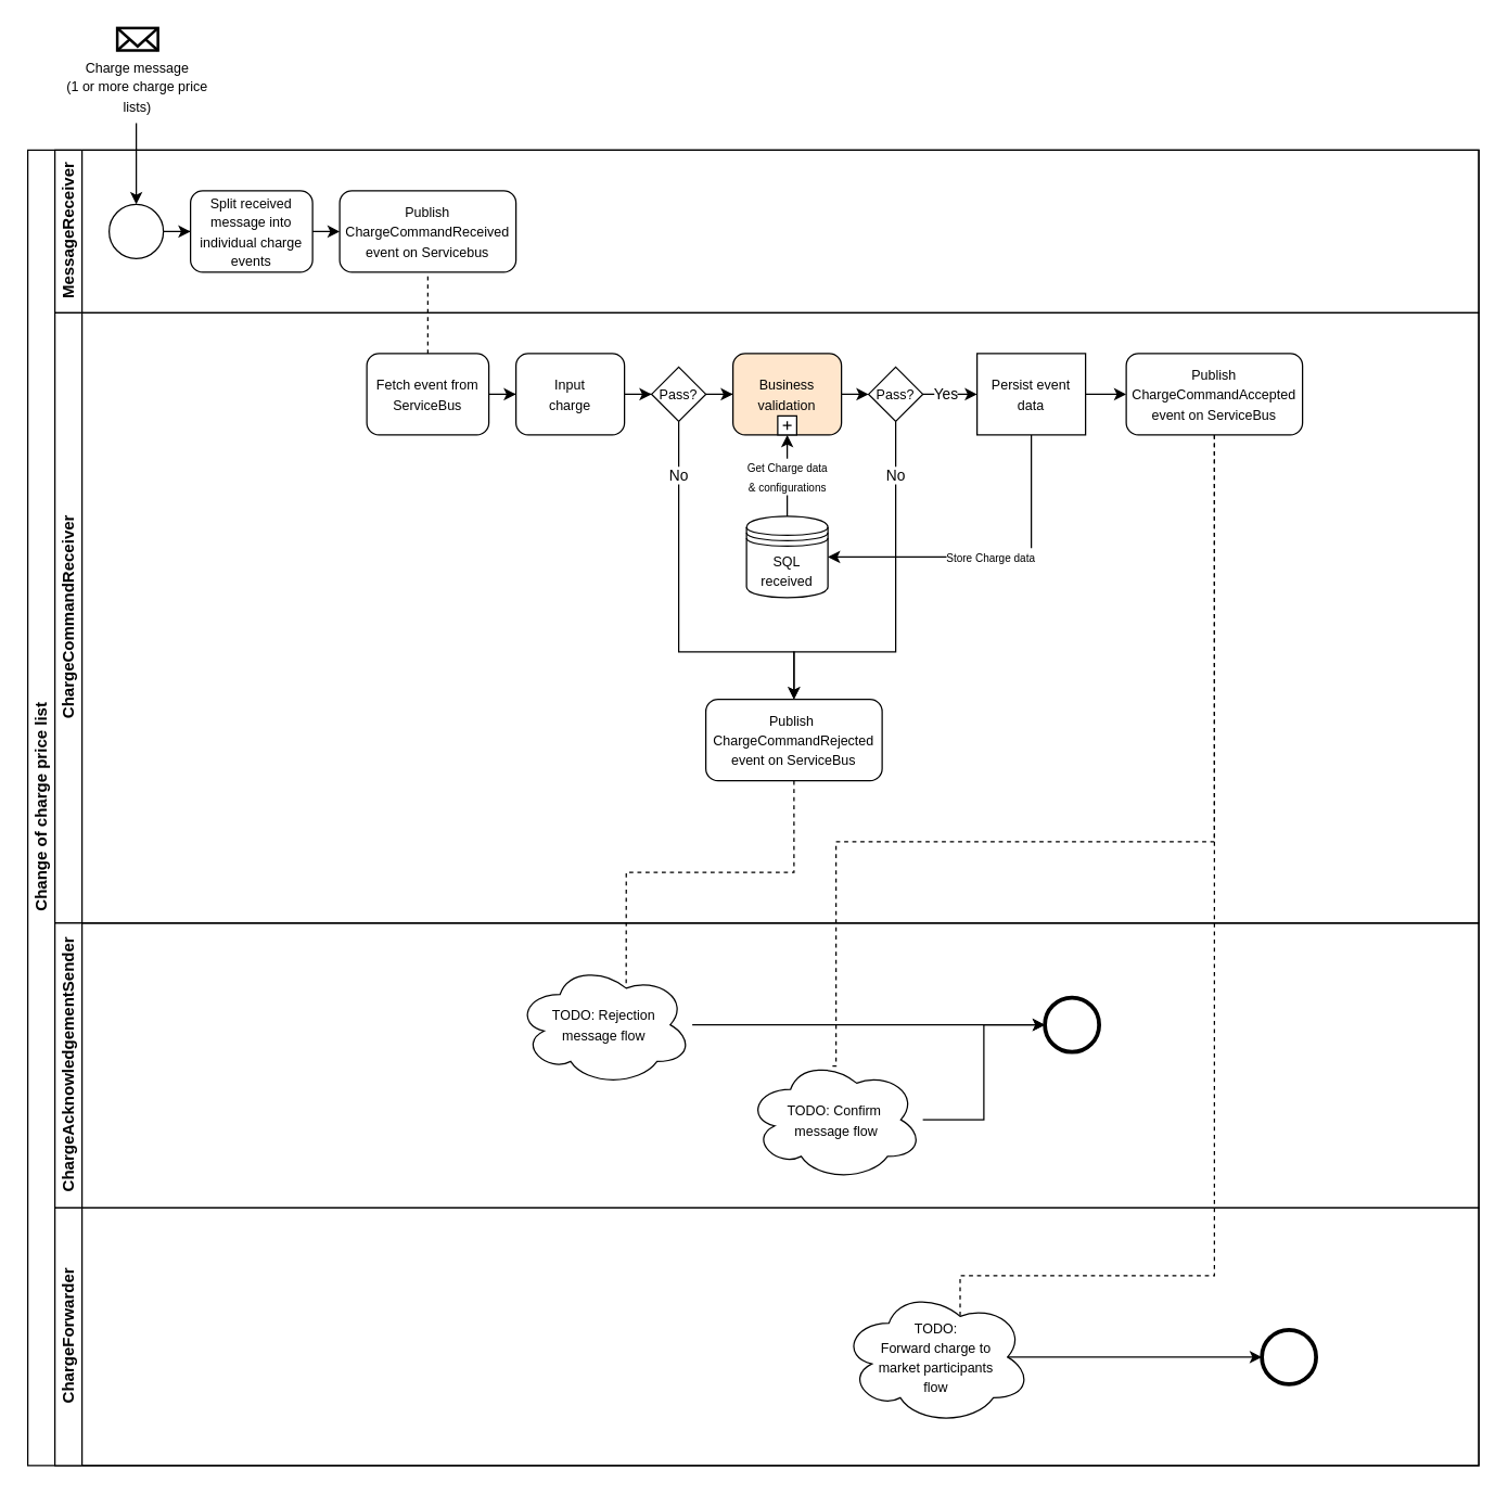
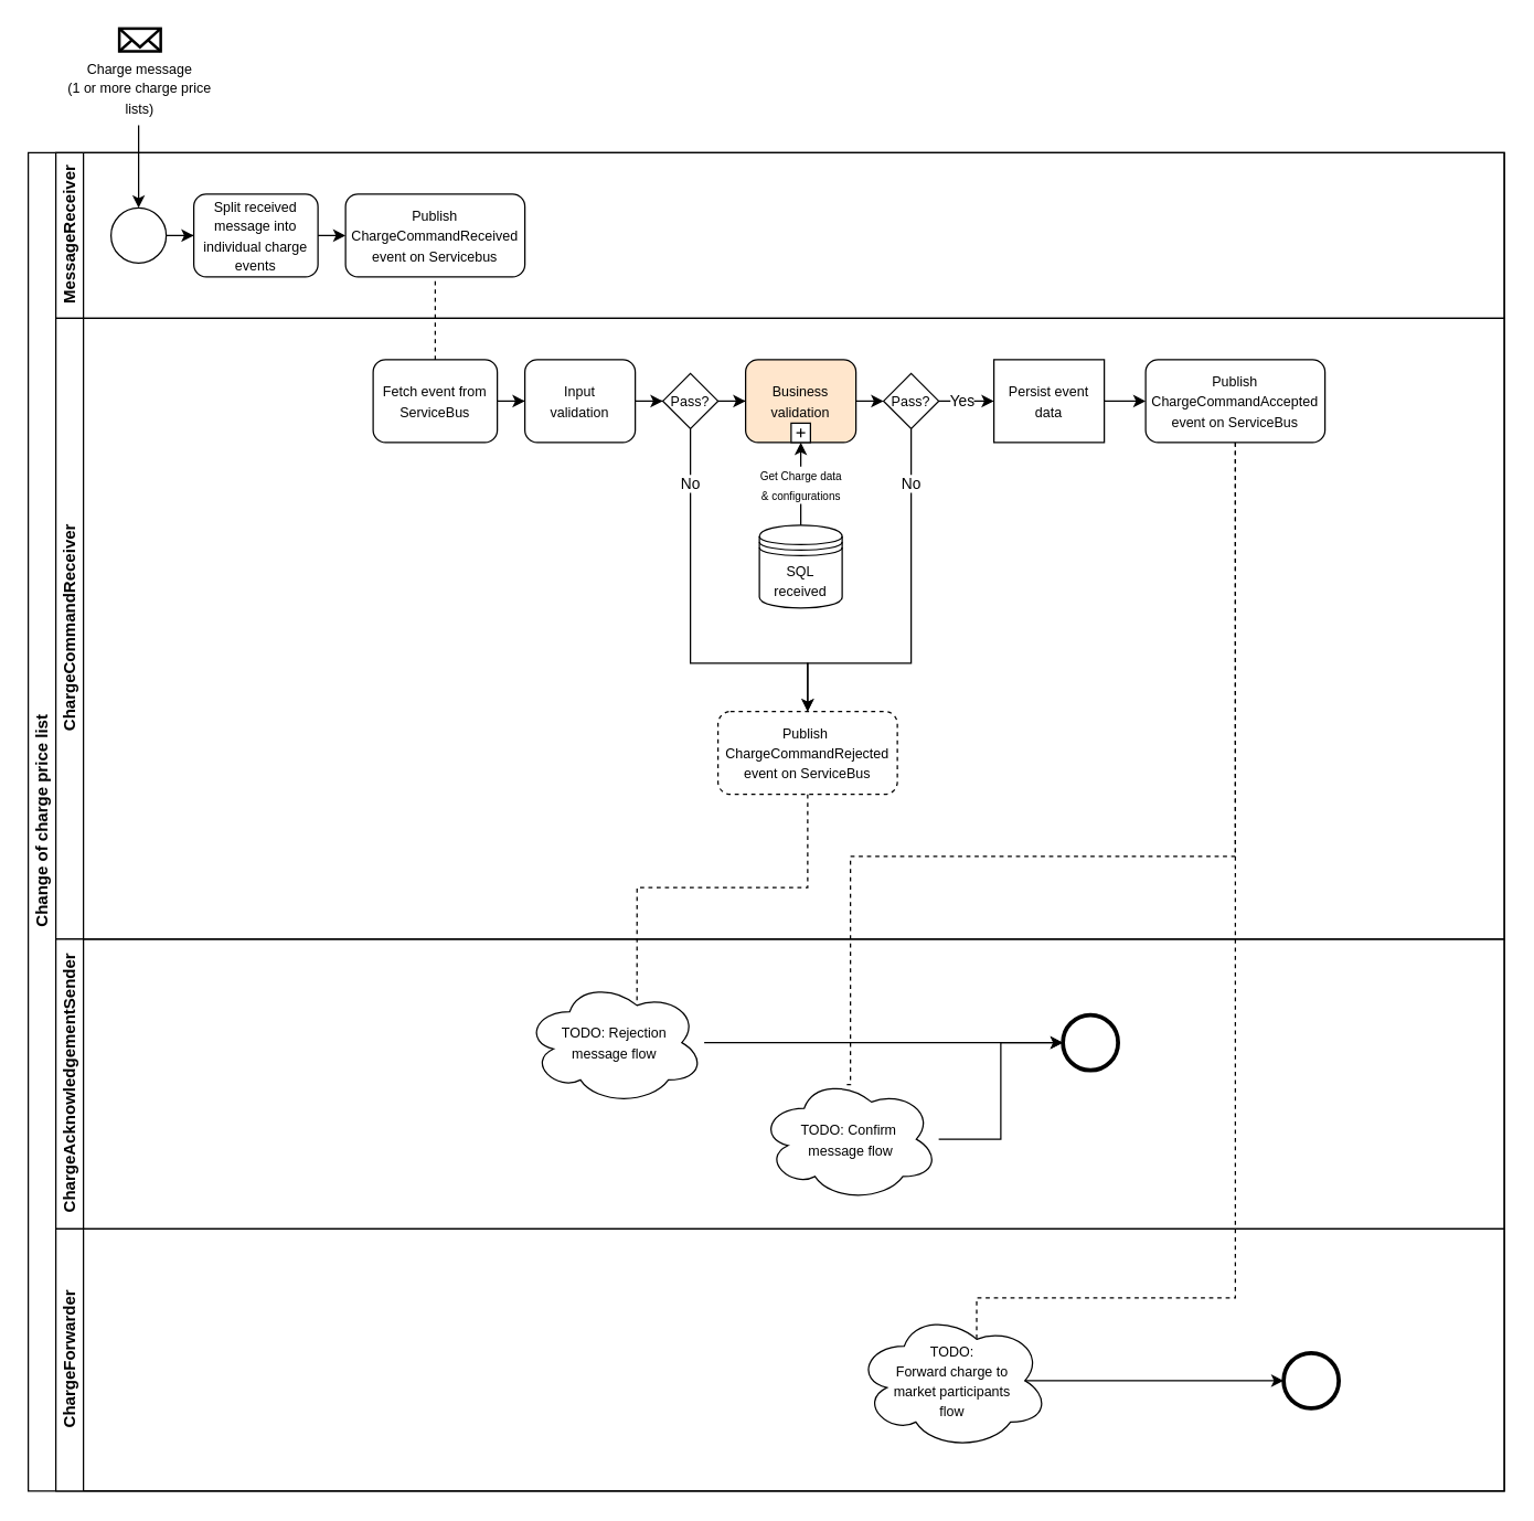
  <mxCell id="0" />
  <mxCell id="1" parent="0" />
  <mxCell id="2" value="Change of charge price list" style="swimlane;html=1;childLayout=stackLayout;resizeParent=1;resizeParentMax=0;horizontal=0;startSize=20;horizontalStack=0;rounded=0;" parent="1" vertex="1"><mxGeometry x="20" y="110" width="1070" height="970" as="geometry"><mxRectangle x="120" y="120" width="30" height="180" as="alternateBounds" /></mxGeometry></mxCell>
  <mxCell id="3" value="MessageReceiver" style="swimlane;html=1;startSize=20;horizontal=0;" parent="2" vertex="1"><mxGeometry x="20" width="1050" height="120" as="geometry"><mxRectangle x="20" width="530" height="20" as="alternateBounds" /></mxGeometry></mxCell>
  <mxCell id="4" value="" style="edgeStyle=orthogonalEdgeStyle;rounded=0;orthogonalLoop=1;jettySize=auto;html=1;" parent="3" source="5" target="6" edge="1"><mxGeometry relative="1" as="geometry" /></mxCell>
  <mxCell id="5" value="" style="ellipse;whiteSpace=wrap;html=1;" parent="3" vertex="1"><mxGeometry x="40" y="40" width="40" height="40" as="geometry" /></mxCell>
  <mxCell id="6" value="&lt;span style=&quot;font-size: 10px&quot;&gt;Split received message into individual charge events&lt;/span&gt;" style="rounded=1;whiteSpace=wrap;html=1;fontFamily=Helvetica;fontSize=12;fontColor=#000000;align=center;" parent="3" vertex="1"><mxGeometry x="100" y="30" width="90" height="60" as="geometry" /></mxCell>
  <mxCell id="7" value="&lt;font style=&quot;font-size: 10px&quot;&gt;Publish ChargeCommandReceived&lt;br&gt;event on Servicebus&lt;/font&gt;" style="rounded=1;whiteSpace=wrap;html=1;fontFamily=Helvetica;fontSize=12;fontColor=#000000;align=center;" parent="3" vertex="1"><mxGeometry x="210" y="30" width="130" height="60" as="geometry" /></mxCell>
  <mxCell id="8" value="" style="edgeStyle=orthogonalEdgeStyle;rounded=0;orthogonalLoop=1;jettySize=auto;html=1;" parent="3" source="6" edge="1"><mxGeometry relative="1" as="geometry"><mxPoint x="210" y="60" as="targetPoint" /></mxGeometry></mxCell>
  <mxCell id="9" value="ChargeCommandReceiver" style="swimlane;html=1;startSize=20;horizontal=0;" parent="2" vertex="1"><mxGeometry x="20" y="120" width="1050" height="450" as="geometry"><mxRectangle x="20" y="120" width="530" height="20" as="alternateBounds" /></mxGeometry></mxCell>
  <mxCell id="10" value="&lt;font style=&quot;font-size: 10px&quot;&gt;Fetch event from ServiceBus&lt;/font&gt;" style="rounded=1;whiteSpace=wrap;html=1;fontFamily=Helvetica;fontSize=12;fontColor=#000000;align=center;" parent="9" vertex="1"><mxGeometry x="230" y="30" width="90" height="60" as="geometry" /></mxCell>
  <mxCell id="11" value="&lt;font style=&quot;font-size: 10px&quot;&gt;Pass?&lt;/font&gt;" style="rhombus;whiteSpace=wrap;html=1;fontFamily=Helvetica;fontSize=12;fontColor=#000000;align=center;" parent="9" vertex="1"><mxGeometry x="600" y="40" width="40" height="40" as="geometry" /></mxCell>
  <mxCell id="12" value="" style="endArrow=classic;html=1;exitX=1;exitY=0.5;exitDx=0;exitDy=0;entryX=0;entryY=0.5;entryDx=0;entryDy=0;" parent="9" source="24" target="11" edge="1"><mxGeometry width="50" height="50" relative="1" as="geometry"><mxPoint x="600" y="120" as="sourcePoint" /><mxPoint x="650" y="70" as="targetPoint" /></mxGeometry></mxCell>
  <mxCell id="13" value="&lt;font style=&quot;font-size: 10px&quot;&gt;Publish&lt;br&gt;ChargeCommandAccepted&lt;br&gt;event on ServiceBus&lt;br&gt;&lt;/font&gt;" style="whiteSpace=wrap;html=1;rounded=1;" parent="9" vertex="1"><mxGeometry x="790" y="30" width="130" height="60" as="geometry" /></mxCell>
  <mxCell id="14" value="&lt;font style=&quot;font-size: 10px&quot;&gt;Persist event data&lt;/font&gt;" style="whiteSpace=wrap;html=1;rounded=0;" parent="9" vertex="1"><mxGeometry x="680" y="30" width="80" height="60" as="geometry" /></mxCell>
  <mxCell id="15" value="Yes" style="edgeStyle=orthogonalEdgeStyle;rounded=0;orthogonalLoop=1;jettySize=auto;html=1;" parent="9" source="11" target="14" edge="1"><mxGeometry x="-0.149" relative="1" as="geometry"><mxPoint as="offset" /></mxGeometry></mxCell>
  <mxCell id="16" value="" style="endArrow=classic;html=1;exitX=1;exitY=0.5;exitDx=0;exitDy=0;" parent="9" source="14" target="13" edge="1"><mxGeometry width="50" height="50" relative="1" as="geometry"><mxPoint x="600" y="80" as="sourcePoint" /><mxPoint x="650" y="30" as="targetPoint" /></mxGeometry></mxCell>
  <mxCell id="17" value="" style="group;rounded=0;" vertex="1" connectable="0" parent="9"><mxGeometry x="340" y="30" width="80" height="60" as="geometry" /></mxCell>
- <mxCell id="18" value="&lt;span style=&quot;font-size: 10px&quot;&gt;Input &lt;br&gt;charge&lt;/span&gt;" style="whiteSpace=wrap;html=1;rounded=1;" vertex="1" parent="17"><mxGeometry width="80" height="60" as="geometry" /></mxCell>
+ <mxCell id="18" value="&lt;span style=&quot;font-size: 10px&quot;&gt;Input &lt;br&gt;validation&lt;/span&gt;" style="whiteSpace=wrap;html=1;rounded=1;" vertex="1" parent="17"><mxGeometry width="80" height="60" as="geometry" /></mxCell>
  <mxCell id="19" value="" style="edgeStyle=orthogonalEdgeStyle;rounded=0;orthogonalLoop=1;jettySize=auto;html=1;entryX=0;entryY=0.5;entryDx=0;entryDy=0;" edge="1" parent="9" source="18" target="21"><mxGeometry relative="1" as="geometry"><mxPoint x="500" y="60" as="targetPoint" /></mxGeometry></mxCell>
  <mxCell id="20" value="" style="edgeStyle=orthogonalEdgeStyle;rounded=0;orthogonalLoop=1;jettySize=auto;html=1;entryX=0;entryY=0.5;entryDx=0;entryDy=0;" edge="1" parent="9" source="10" target="18"><mxGeometry relative="1" as="geometry"><mxPoint x="360" y="60" as="targetPoint" /></mxGeometry></mxCell>
  <mxCell id="21" value="&lt;font style=&quot;font-size: 10px&quot;&gt;Pass?&lt;/font&gt;" style="rhombus;whiteSpace=wrap;html=1;fontFamily=Helvetica;fontSize=12;fontColor=#000000;align=center;" vertex="1" parent="9"><mxGeometry x="440" y="40" width="40" height="40" as="geometry" /></mxCell>
  <mxCell id="22" value="" style="edgeStyle=orthogonalEdgeStyle;rounded=0;orthogonalLoop=1;jettySize=auto;html=1;entryX=0;entryY=0.5;entryDx=0;entryDy=0;" edge="1" parent="9" source="21" target="24"><mxGeometry relative="1" as="geometry"><mxPoint x="500" y="130" as="targetPoint" /></mxGeometry></mxCell>
  <mxCell id="23" value="" style="group" parent="9" vertex="1" connectable="0"><mxGeometry x="500" y="30" width="80" height="60" as="geometry" /></mxCell>
  <mxCell id="24" value="&lt;font style=&quot;font-size: 10px&quot;&gt;Business validation&lt;/font&gt;" style="whiteSpace=wrap;html=1;rounded=1;fillColor=#ffe6cc;" parent="23" vertex="1"><mxGeometry width="80" height="60" as="geometry" /></mxCell>
  <mxCell id="25" value="" style="shape=plus;html=1;outlineConnect=0;strokeColor=#000000;" parent="23" vertex="1"><mxGeometry x="33" y="46" width="14" height="14" as="geometry" /></mxCell>
  <mxCell id="26" value="&lt;font style=&quot;font-size: 10px&quot;&gt;SQL received&lt;/font&gt;" style="shape=datastore;whiteSpace=wrap;html=1;" vertex="1" parent="9"><mxGeometry x="510" y="150" width="60" height="60" as="geometry" /></mxCell>
- <mxCell id="27" value="&lt;span style=&quot;font-size: 10px&quot;&gt;Publish&amp;nbsp;&lt;/span&gt;&lt;br style=&quot;font-size: 10px&quot;&gt;&lt;span style=&quot;font-size: 10px&quot;&gt;ChargeCommandRejected&lt;br&gt;event on ServiceBus&lt;/span&gt;" style="whiteSpace=wrap;html=1;rounded=1;" parent="9" vertex="1"><mxGeometry x="480" y="285" width="130" height="60" as="geometry" /></mxCell>
- <mxCell id="28" value="&lt;font style=&quot;font-size: 8px&quot;&gt;Store Charge data&lt;/font&gt;" style="edgeStyle=orthogonalEdgeStyle;rounded=0;orthogonalLoop=1;jettySize=auto;html=1;entryX=1;entryY=0.5;entryDx=0;entryDy=0;" edge="1" parent="9" source="14" target="26"><mxGeometry relative="1" as="geometry"><mxPoint x="720" y="170" as="targetPoint" /><Array as="points"><mxPoint x="720" y="180" /></Array></mxGeometry></mxCell>
+ <mxCell id="27" value="&lt;span style=&quot;font-size: 10px&quot;&gt;Publish&amp;nbsp;&lt;/span&gt;&lt;br style=&quot;font-size: 10px&quot;&gt;&lt;span style=&quot;font-size: 10px&quot;&gt;ChargeCommandRejected&lt;br&gt;event on ServiceBus&lt;/span&gt;" style="whiteSpace=wrap;html=1;rounded=1;dashed=1;" parent="9" vertex="1"><mxGeometry x="480" y="285" width="130" height="60" as="geometry" /></mxCell>
  <mxCell id="29" value="No" style="edgeStyle=orthogonalEdgeStyle;rounded=0;orthogonalLoop=1;jettySize=auto;html=1;entryX=0.5;entryY=0;entryDx=0;entryDy=0;" edge="1" parent="9" source="21" target="27"><mxGeometry x="-0.724" relative="1" as="geometry"><mxPoint x="460.0" y="150" as="targetPoint" /><Array as="points"><mxPoint x="460" y="250" /><mxPoint x="545" y="250" /></Array><mxPoint as="offset" /></mxGeometry></mxCell>
  <mxCell id="30" value="No" style="edgeStyle=orthogonalEdgeStyle;rounded=0;orthogonalLoop=1;jettySize=auto;html=1;entryX=0.5;entryY=0;entryDx=0;entryDy=0;" edge="1" parent="9" source="11" target="27"><mxGeometry x="-0.714" relative="1" as="geometry"><mxPoint x="620" y="150" as="targetPoint" /><Array as="points"><mxPoint x="620" y="250" /><mxPoint x="545" y="250" /></Array><mxPoint as="offset" /></mxGeometry></mxCell>
  <mxCell id="31" value="ChargeAcknowledgementSender" style="swimlane;html=1;startSize=20;horizontal=0;" parent="2" vertex="1"><mxGeometry x="20" y="570" width="1050" height="210" as="geometry"><mxRectangle x="20" y="120" width="530" height="20" as="alternateBounds" /></mxGeometry></mxCell>
  <mxCell id="32" value="&lt;span style=&quot;font-size: 10px&quot;&gt;TODO: Rejection &lt;br&gt;message flow&lt;/span&gt;" style="ellipse;shape=cloud;whiteSpace=wrap;html=1;rounded=0;" parent="31" vertex="1"><mxGeometry x="340" y="30" width="130" height="90" as="geometry" /></mxCell>
  <mxCell id="33" value="&lt;font style=&quot;font-size: 10px&quot;&gt;TODO: Confirm&lt;br&gt;&amp;nbsp;message flow&lt;/font&gt;" style="ellipse;shape=cloud;whiteSpace=wrap;html=1;" parent="31" vertex="1"><mxGeometry x="510" y="100" width="130" height="90" as="geometry" /></mxCell>
  <mxCell id="34" value="" style="shape=mxgraph.bpmn.shape;html=1;verticalLabelPosition=bottom;labelBackgroundColor=#ffffff;verticalAlign=top;align=center;perimeter=ellipsePerimeter;outlineConnect=0;outline=end;symbol=general;strokeColor=#000000;" parent="31" vertex="1"><mxGeometry x="730" y="55" width="40" height="40" as="geometry" /></mxCell>
  <mxCell id="35" value="" style="edgeStyle=orthogonalEdgeStyle;rounded=0;orthogonalLoop=1;jettySize=auto;html=1;entryX=0;entryY=0.5;entryDx=0;entryDy=0;" edge="1" parent="31" source="32" target="34"><mxGeometry relative="1" as="geometry"><mxPoint x="550" y="70" as="targetPoint" /></mxGeometry></mxCell>
  <mxCell id="36" value="" style="edgeStyle=orthogonalEdgeStyle;rounded=0;orthogonalLoop=1;jettySize=auto;html=1;entryX=0;entryY=0.5;entryDx=0;entryDy=0;" edge="1" parent="31" source="33" target="34"><mxGeometry relative="1" as="geometry"><mxPoint x="720" y="140" as="targetPoint" /></mxGeometry></mxCell>
  <mxCell id="37" value="ChargeForwarder" style="swimlane;html=1;startSize=20;horizontal=0;" parent="2" vertex="1"><mxGeometry x="20" y="780" width="1050" height="190" as="geometry"><mxRectangle x="20" y="120" width="530" height="20" as="alternateBounds" /></mxGeometry></mxCell>
  <mxCell id="38" value="&lt;font style=&quot;font-size: 10px&quot;&gt;TODO: &lt;br&gt;Forward charge to &lt;br&gt;market participants &lt;br&gt;flow&lt;/font&gt;" style="ellipse;shape=cloud;whiteSpace=wrap;html=1;" parent="37" vertex="1"><mxGeometry x="580" y="60" width="140" height="100" as="geometry" /></mxCell>
  <mxCell id="39" value="" style="shape=mxgraph.bpmn.shape;html=1;verticalLabelPosition=bottom;labelBackgroundColor=#ffffff;verticalAlign=top;align=center;perimeter=ellipsePerimeter;outlineConnect=0;outline=end;symbol=general;strokeColor=#000000;" parent="37" vertex="1"><mxGeometry x="890" y="90" width="40" height="40" as="geometry" /></mxCell>
  <mxCell id="40" value="" style="edgeStyle=orthogonalEdgeStyle;rounded=0;orthogonalLoop=1;jettySize=auto;html=1;exitX=0.875;exitY=0.5;exitDx=0;exitDy=0;exitPerimeter=0;" parent="37" source="38" target="39" edge="1"><mxGeometry relative="1" as="geometry"><mxPoint x="1240" y="-420" as="targetPoint" /><mxPoint x="860" y="105" as="sourcePoint" /></mxGeometry></mxCell>
  <mxCell id="41" value="" style="endArrow=none;dashed=1;html=1;entryX=0.5;entryY=1;entryDx=0;entryDy=0;exitX=0.5;exitY=0;exitDx=0;exitDy=0;" parent="2" source="10" target="7" edge="1"><mxGeometry width="50" height="50" relative="1" as="geometry"><mxPoint x="620" y="240" as="sourcePoint" /><mxPoint x="670" y="190" as="targetPoint" /></mxGeometry></mxCell>
  <mxCell id="42" value="" style="endArrow=none;dashed=1;edgeStyle=orthogonalEdgeStyle;rounded=0;orthogonalLoop=1;jettySize=auto;html=1;entryX=0.625;entryY=0.2;entryDx=0;entryDy=0;entryPerimeter=0;exitX=0.5;exitY=1;exitDx=0;exitDy=0;" edge="1" parent="2" source="27" target="32"><mxGeometry relative="1" as="geometry"><mxPoint x="565" y="545" as="targetPoint" /></mxGeometry></mxCell>
  <mxCell id="43" value="" style="endArrow=none;dashed=1;edgeStyle=orthogonalEdgeStyle;rounded=0;orthogonalLoop=1;jettySize=auto;html=1;entryX=0.47;entryY=0.06;entryDx=0;entryDy=0;entryPerimeter=0;exitX=0.5;exitY=1;exitDx=0;exitDy=0;" edge="1" parent="2" source="13" target="33"><mxGeometry relative="1" as="geometry"><mxPoint x="575" y="475" as="sourcePoint" /><mxPoint x="455" y="626" as="targetPoint" /><Array as="points"><mxPoint x="875" y="510" /><mxPoint x="596" y="510" /></Array></mxGeometry></mxCell>
  <mxCell id="44" value="" style="endArrow=none;dashed=1;edgeStyle=orthogonalEdgeStyle;rounded=0;orthogonalLoop=1;jettySize=auto;html=1;exitX=0.5;exitY=1;exitDx=0;exitDy=0;entryX=0.625;entryY=0.2;entryDx=0;entryDy=0;entryPerimeter=0;" edge="1" parent="2" source="13" target="38"><mxGeometry relative="1" as="geometry"><mxPoint x="885" y="220" as="sourcePoint" /><mxPoint x="695" y="830" as="targetPoint" /><Array as="points"><mxPoint x="875" y="830" /><mxPoint x="688" y="830" /></Array></mxGeometry></mxCell>
  <mxCell id="45" value="" style="edgeStyle=orthogonalEdgeStyle;rounded=0;orthogonalLoop=1;jettySize=auto;html=1;" parent="1" edge="1"><mxGeometry relative="1" as="geometry"><mxPoint x="100" y="90" as="sourcePoint" /><mxPoint x="100" y="150" as="targetPoint" /></mxGeometry></mxCell>
  <mxCell id="46" value="" style="html=1;verticalLabelPosition=bottom;align=center;labelBackgroundColor=#ffffff;verticalAlign=top;strokeWidth=2;strokeColor=#000000;shadow=0;dashed=0;shape=mxgraph.ios7.icons.mail;" parent="1" vertex="1"><mxGeometry x="86" y="20" width="30" height="16.5" as="geometry" /></mxCell>
  <mxCell id="47" value="&lt;font style=&quot;font-size: 10px&quot;&gt;Charge message&lt;br&gt;(1 or more charge price lists)&lt;/font&gt;" style="text;html=1;strokeColor=none;fillColor=none;align=center;verticalAlign=middle;whiteSpace=wrap;rounded=0;" parent="1" vertex="1"><mxGeometry x="46" y="52.5" width="110" height="20" as="geometry" /></mxCell>
  <mxCell id="48" value="&lt;font&gt;&lt;font style=&quot;font-size: 8px&quot;&gt;Get Charge data&lt;br&gt;&amp;amp; configurations&lt;/font&gt;&lt;br&gt;&lt;/font&gt;" style="edgeStyle=orthogonalEdgeStyle;rounded=0;orthogonalLoop=1;jettySize=auto;html=1;exitX=0.5;exitY=0;exitDx=0;exitDy=0;" edge="1" parent="1" source="26"><mxGeometry x="-0.375" y="-10" relative="1" as="geometry"><mxPoint x="580" y="360" as="sourcePoint" /><mxPoint x="580" y="320" as="targetPoint" /><Array as="points"><mxPoint x="580" y="370" /><mxPoint x="580" y="370" /></Array><mxPoint x="-10" y="-10" as="offset" /></mxGeometry></mxCell>
